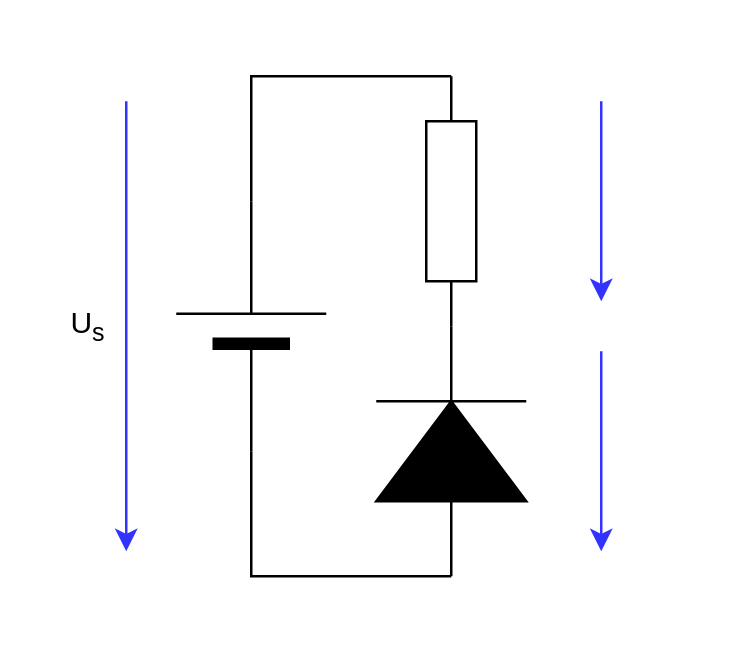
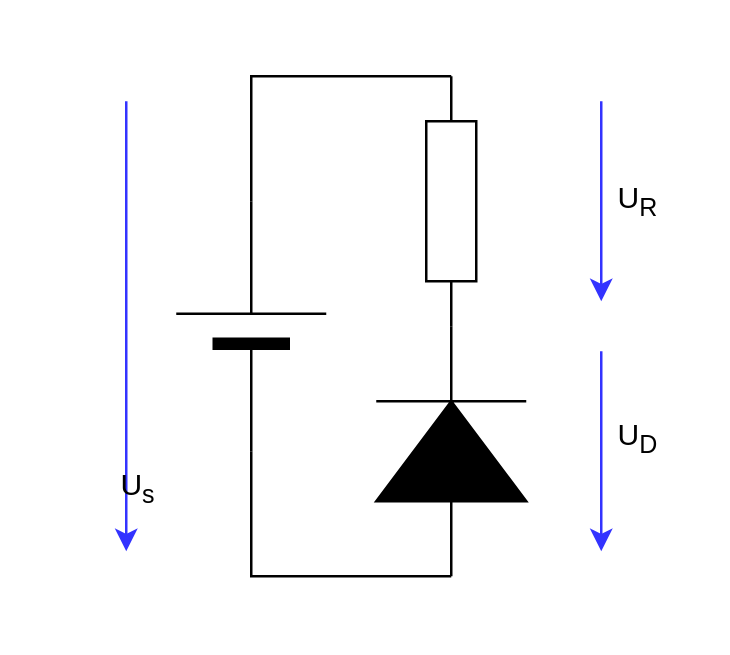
  <mxCell id="0" />
  <mxCell id="1" parent="0" />
  <mxCell id="2" value="" style="pointerEvents=1;verticalLabelPosition=bottom;shadow=0;dashed=0;align=center;html=1;verticalAlign=top;shape=mxgraph.electrical.resistors.resistor_1;rotation=90;" vertex="1" parent="1"><mxGeometry x="130" y="70" width="100" height="20" as="geometry" /></mxCell>
  <mxCell id="3" value="" style="pointerEvents=1;fillColor=strokeColor;verticalLabelPosition=bottom;shadow=0;dashed=0;align=center;html=1;verticalAlign=top;shape=mxgraph.electrical.diodes.diode;rotation=-90;" vertex="1" parent="1"><mxGeometry x="130" y="150" width="100" height="60" as="geometry" /></mxCell>
  <mxCell id="4" value="" style="verticalLabelPosition=bottom;shadow=0;dashed=0;align=center;fillColor=strokeColor;html=1;verticalAlign=top;strokeWidth=1;shape=mxgraph.electrical.miscellaneous.monocell_battery;rotation=-90;" vertex="1" parent="1"><mxGeometry x="50" y="100" width="100" height="60" as="geometry" /></mxCell>
  <mxCell id="5" value="" style="endArrow=none;html=1;rounded=0;entryX=0;entryY=0.5;entryDx=0;entryDy=0;entryPerimeter=0;exitX=1;exitY=0.5;exitDx=0;exitDy=0;exitPerimeter=0;" edge="1" parent="1" source="4" target="2"><mxGeometry width="50" height="50" relative="1" as="geometry"><mxPoint x="360" y="350" as="sourcePoint" /><mxPoint x="410" y="300" as="targetPoint" /><Array as="points"><mxPoint x="100" y="30" /></Array></mxGeometry></mxCell>
  <mxCell id="6" value="" style="endArrow=none;html=1;rounded=0;entryX=0;entryY=0.5;entryDx=0;entryDy=0;entryPerimeter=0;exitX=0;exitY=0.5;exitDx=0;exitDy=0;exitPerimeter=0;" edge="1" parent="1" source="4" target="3"><mxGeometry width="50" height="50" relative="1" as="geometry"><mxPoint x="100" y="230" as="sourcePoint" /><mxPoint x="410" y="300" as="targetPoint" /><Array as="points"><mxPoint x="100" y="230" /></Array></mxGeometry></mxCell>
  <mxCell id="7" value="" style="endArrow=classic;html=1;rounded=0;strokeColor=#3333FF;" edge="1" parent="1"><mxGeometry width="50" height="50" relative="1" as="geometry"><mxPoint x="50" y="40" as="sourcePoint" /><mxPoint x="50" y="220" as="targetPoint" /></mxGeometry></mxCell>
  <mxCell id="8" value="" style="endArrow=classic;html=1;rounded=0;strokeColor=#3333FF;" edge="1" parent="1"><mxGeometry width="50" height="50" relative="1" as="geometry"><mxPoint x="240" y="40" as="sourcePoint" /><mxPoint x="240" y="120" as="targetPoint" /></mxGeometry></mxCell>
  <mxCell id="9" value="" style="endArrow=classic;html=1;rounded=0;strokeColor=#3333FF;" edge="1" parent="1"><mxGeometry width="50" height="50" relative="1" as="geometry"><mxPoint x="240" y="140" as="sourcePoint" /><mxPoint x="240" y="220" as="targetPoint" /></mxGeometry></mxCell>
- <mxCell id="10" value="U&lt;sub&gt;s&lt;/sub&gt;" style="text;html=1;align=center;verticalAlign=middle;whiteSpace=wrap;rounded=0;" vertex="1" parent="1"><mxGeometry x="20" y="115" width="30" height="30" as="geometry" /></mxCell>
+ <mxCell id="10" value="U&lt;sub&gt;s&lt;/sub&gt;" style="text;html=1;align=center;verticalAlign=middle;whiteSpace=wrap;rounded=0;" vertex="1" parent="1"><mxGeometry x="40" y="180" width="30" height="30" as="geometry" /></mxCell>
+ <mxCell id="11" value="U&lt;sub&gt;R&lt;/sub&gt;" style="text;html=1;align=center;verticalAlign=middle;whiteSpace=wrap;rounded=0;" vertex="1" parent="1"><mxGeometry x="240" y="65" width="30" height="30" as="geometry" /></mxCell>
+ <mxCell id="12" value="U&lt;sub&gt;D&lt;/sub&gt;" style="text;html=1;align=center;verticalAlign=middle;whiteSpace=wrap;rounded=0;" vertex="1" parent="1"><mxGeometry x="240" y="160" width="30" height="30" as="geometry" /></mxCell>
  <mxCell id="13" value="" style="rounded=0;whiteSpace=wrap;html=1;fillColor=none;strokeColor=none;" vertex="1" parent="1"><mxGeometry x="20" y="20" width="250" height="220" as="geometry" /></mxCell>
